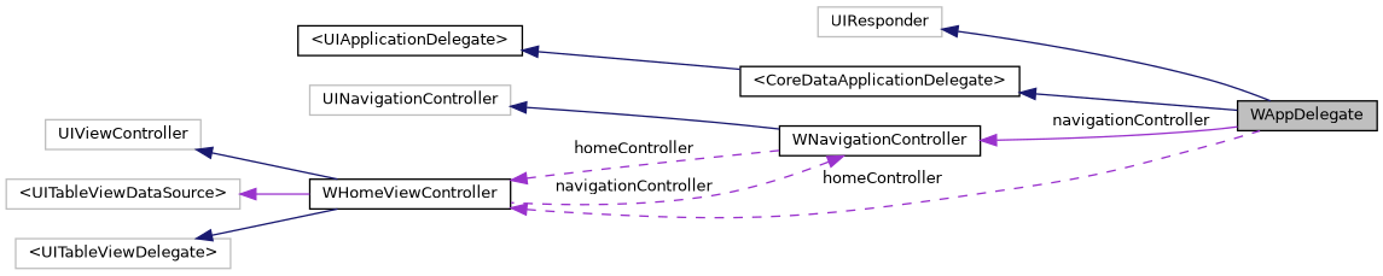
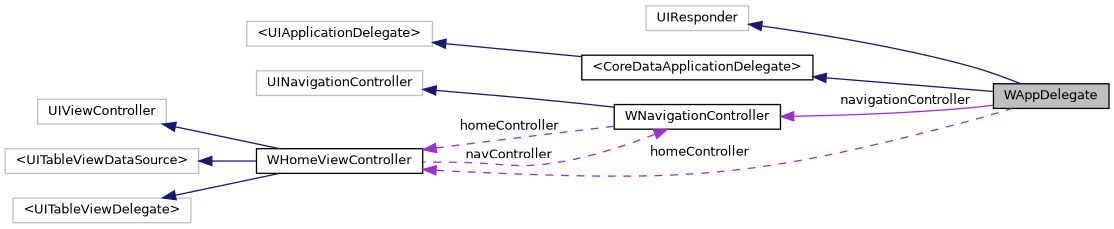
  digraph {
    rankdir=LR
    node [color=grey75 fillcolor=white fontname=Helvetica fontsize=10 shape=record style=filled]
    edge [color=midnightblue dir=back fontname=Helvetica fontsize=10 labelfontname=Helvetica labelfontsize=10 style=solid]
    n1 [color=black fillcolor=grey75 fontcolor=black height=0.2 label=WAppDelegate width=0.4]
    n2 [height=0.2 label=UIResponder width=0.4]
    n3 [color=black height=0.2 label="\<CoreDataApplicationDelegate\>" width=0.4]
-   n4 [color=black height=0.2 label="\<UIApplicationDelegate\>" width=0.4]
+   n4 [height=0.2 label="\<UIApplicationDelegate\>" width=0.4]
    n5 [color=black height=0.2 label=WHomeViewController width=0.4]
    n6 [color=black height=0.2 label=WNavigationController width=0.4]
    n7 [height=0.2 label=UIViewController width=0.4]
    n8 [height=0.2 label="\<UITableViewDataSource\>" width=0.4]
    n9 [height=0.2 label="\<UITableViewDelegate\>" width=0.4]
    n10 [height=0.2 label=UINavigationController width=0.4]
    n2 -> n1
    n3 -> n1
    n4 -> n3
    n5 -> n1 [color=darkorchid3 label=" homeController" style=dashed]
    n5 -> n6 [color=darkorchid3 label=" homeController" style=dashed]
    n6 -> n1 [color=darkorchid3 label=" navigationController"]
-   n6 -> n5 [color=darkorchid3 label=" navigationController" style=dashed]
+   n6 -> n5 [color=darkorchid3 label=" navController" style=dashed]
    n7 -> n5
-   n8 -> n5 [color=darkorchid3]
+   n8 -> n5
    n9 -> n5
    n10 -> n6
  }
